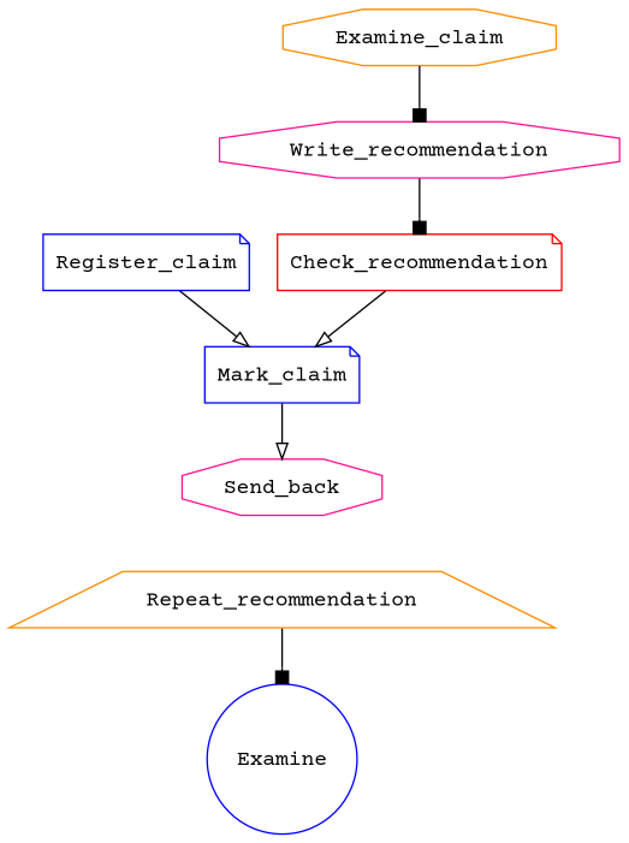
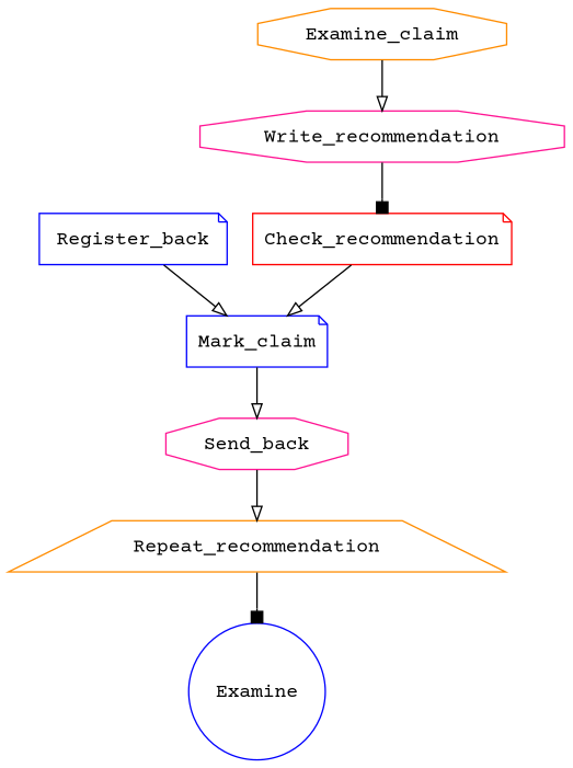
  digraph {
    fontname="Courier Prime"
    node [color=blue fontname="Courier Prime" shape=note]
    edge [arrowhead=onormal fontname="Courier Prime"]
-   Register_claim
+   Register_claim [label=Register_back]
    Mark_claim
    Examine_claim [color=darkorange shape=octagon]
    Write_recommendation [color=deeppink shape=octagon]
    Check_recommendation [color=red]
    Send_back [color=deeppink shape=octagon]
    Repeat_recommendation [color=darkorange shape=trapezium]
    n8 [label=Examine shape=circle]
    Register_claim -> Mark_claim
    Mark_claim -> Send_back
-   Examine_claim -> Write_recommendation [arrowhead=box]
+   Examine_claim -> Write_recommendation
    Write_recommendation -> Check_recommendation [arrowhead=box]
    Check_recommendation -> Mark_claim
+   Send_back -> Repeat_recommendation
    Repeat_recommendation -> n8 [arrowhead=box]
  }
